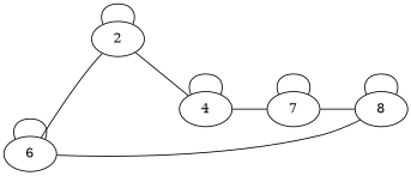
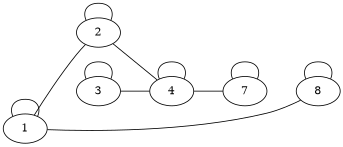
  graph {
    rankdir=LR
    node [host_bandwidth_down="10 Mbit" host_bandwidth_up="10 Mbit"]
    edge [latency="10 ms" packet_loss=0.0 weight=0]
-   1 [label=6]
+   1
    2
    n3 [label=8]
    4
+   3
    n6 [label=7]
    1 -- 1
    1 -- 2 [weight=3]
    1 -- n3 [weight=5]
    2 -- 2
    2 -- 4 [weight=5]
    n3 -- n3
    4 -- 4
    4 -- n6 [weight=2]
-   n6 -- n3 [weight=7]
+   3 -- 4 [weight=6]
+   3 -- 3
    n6 -- n6
  }
